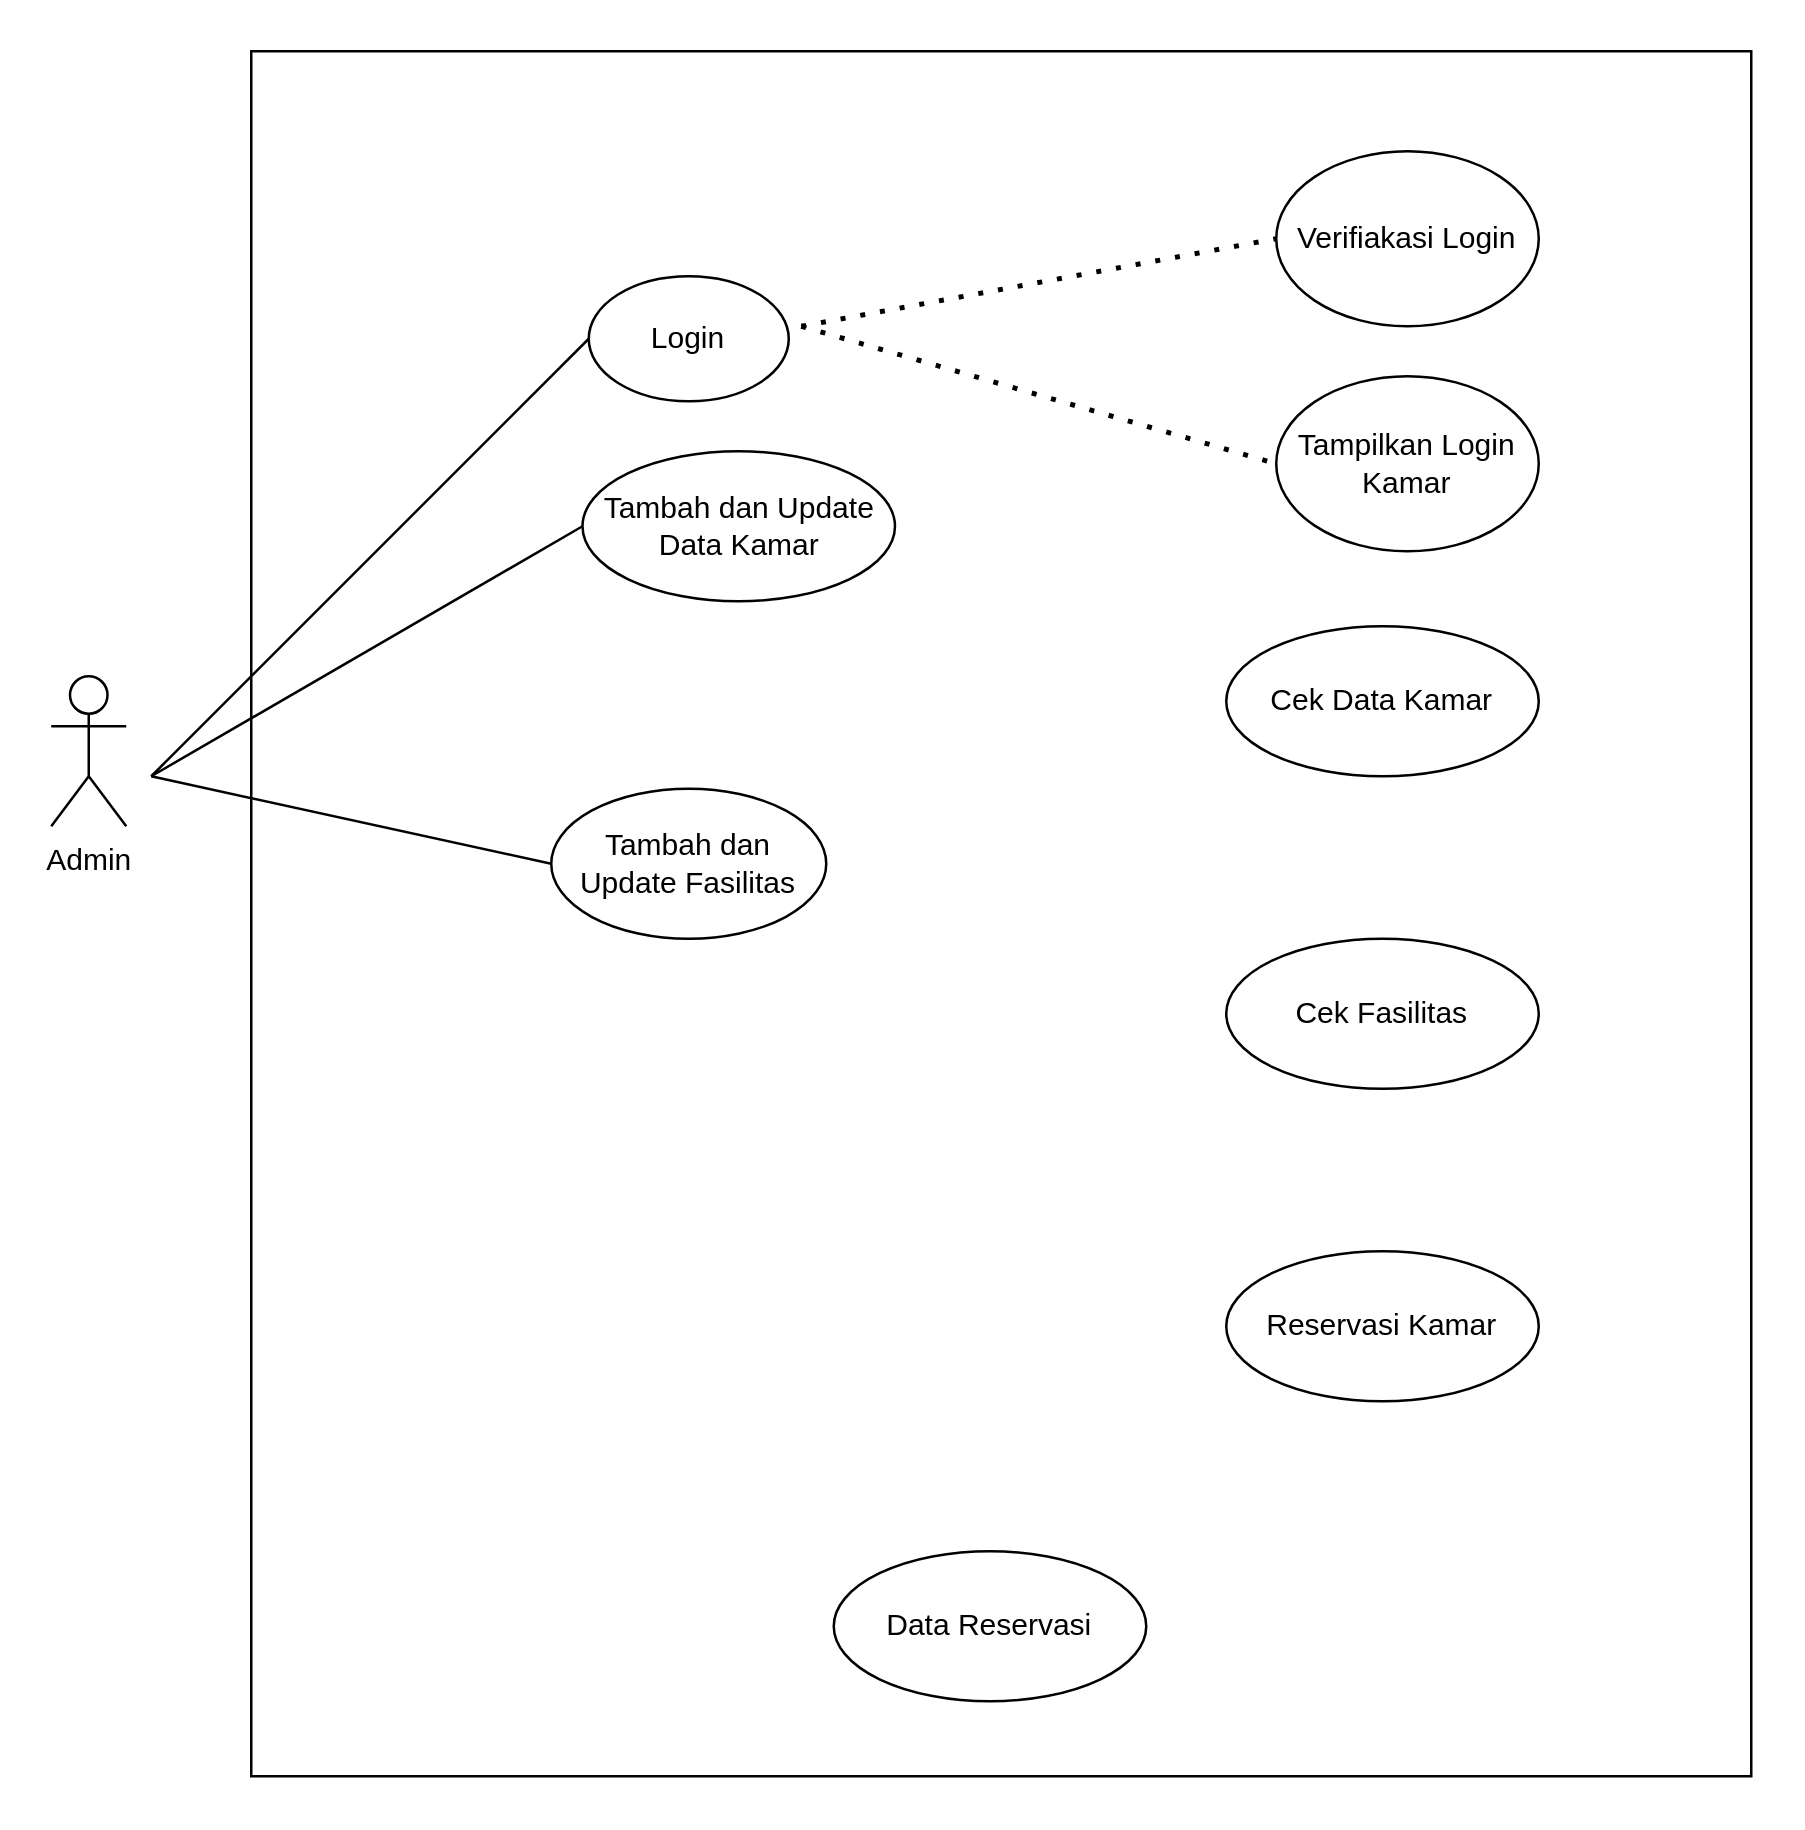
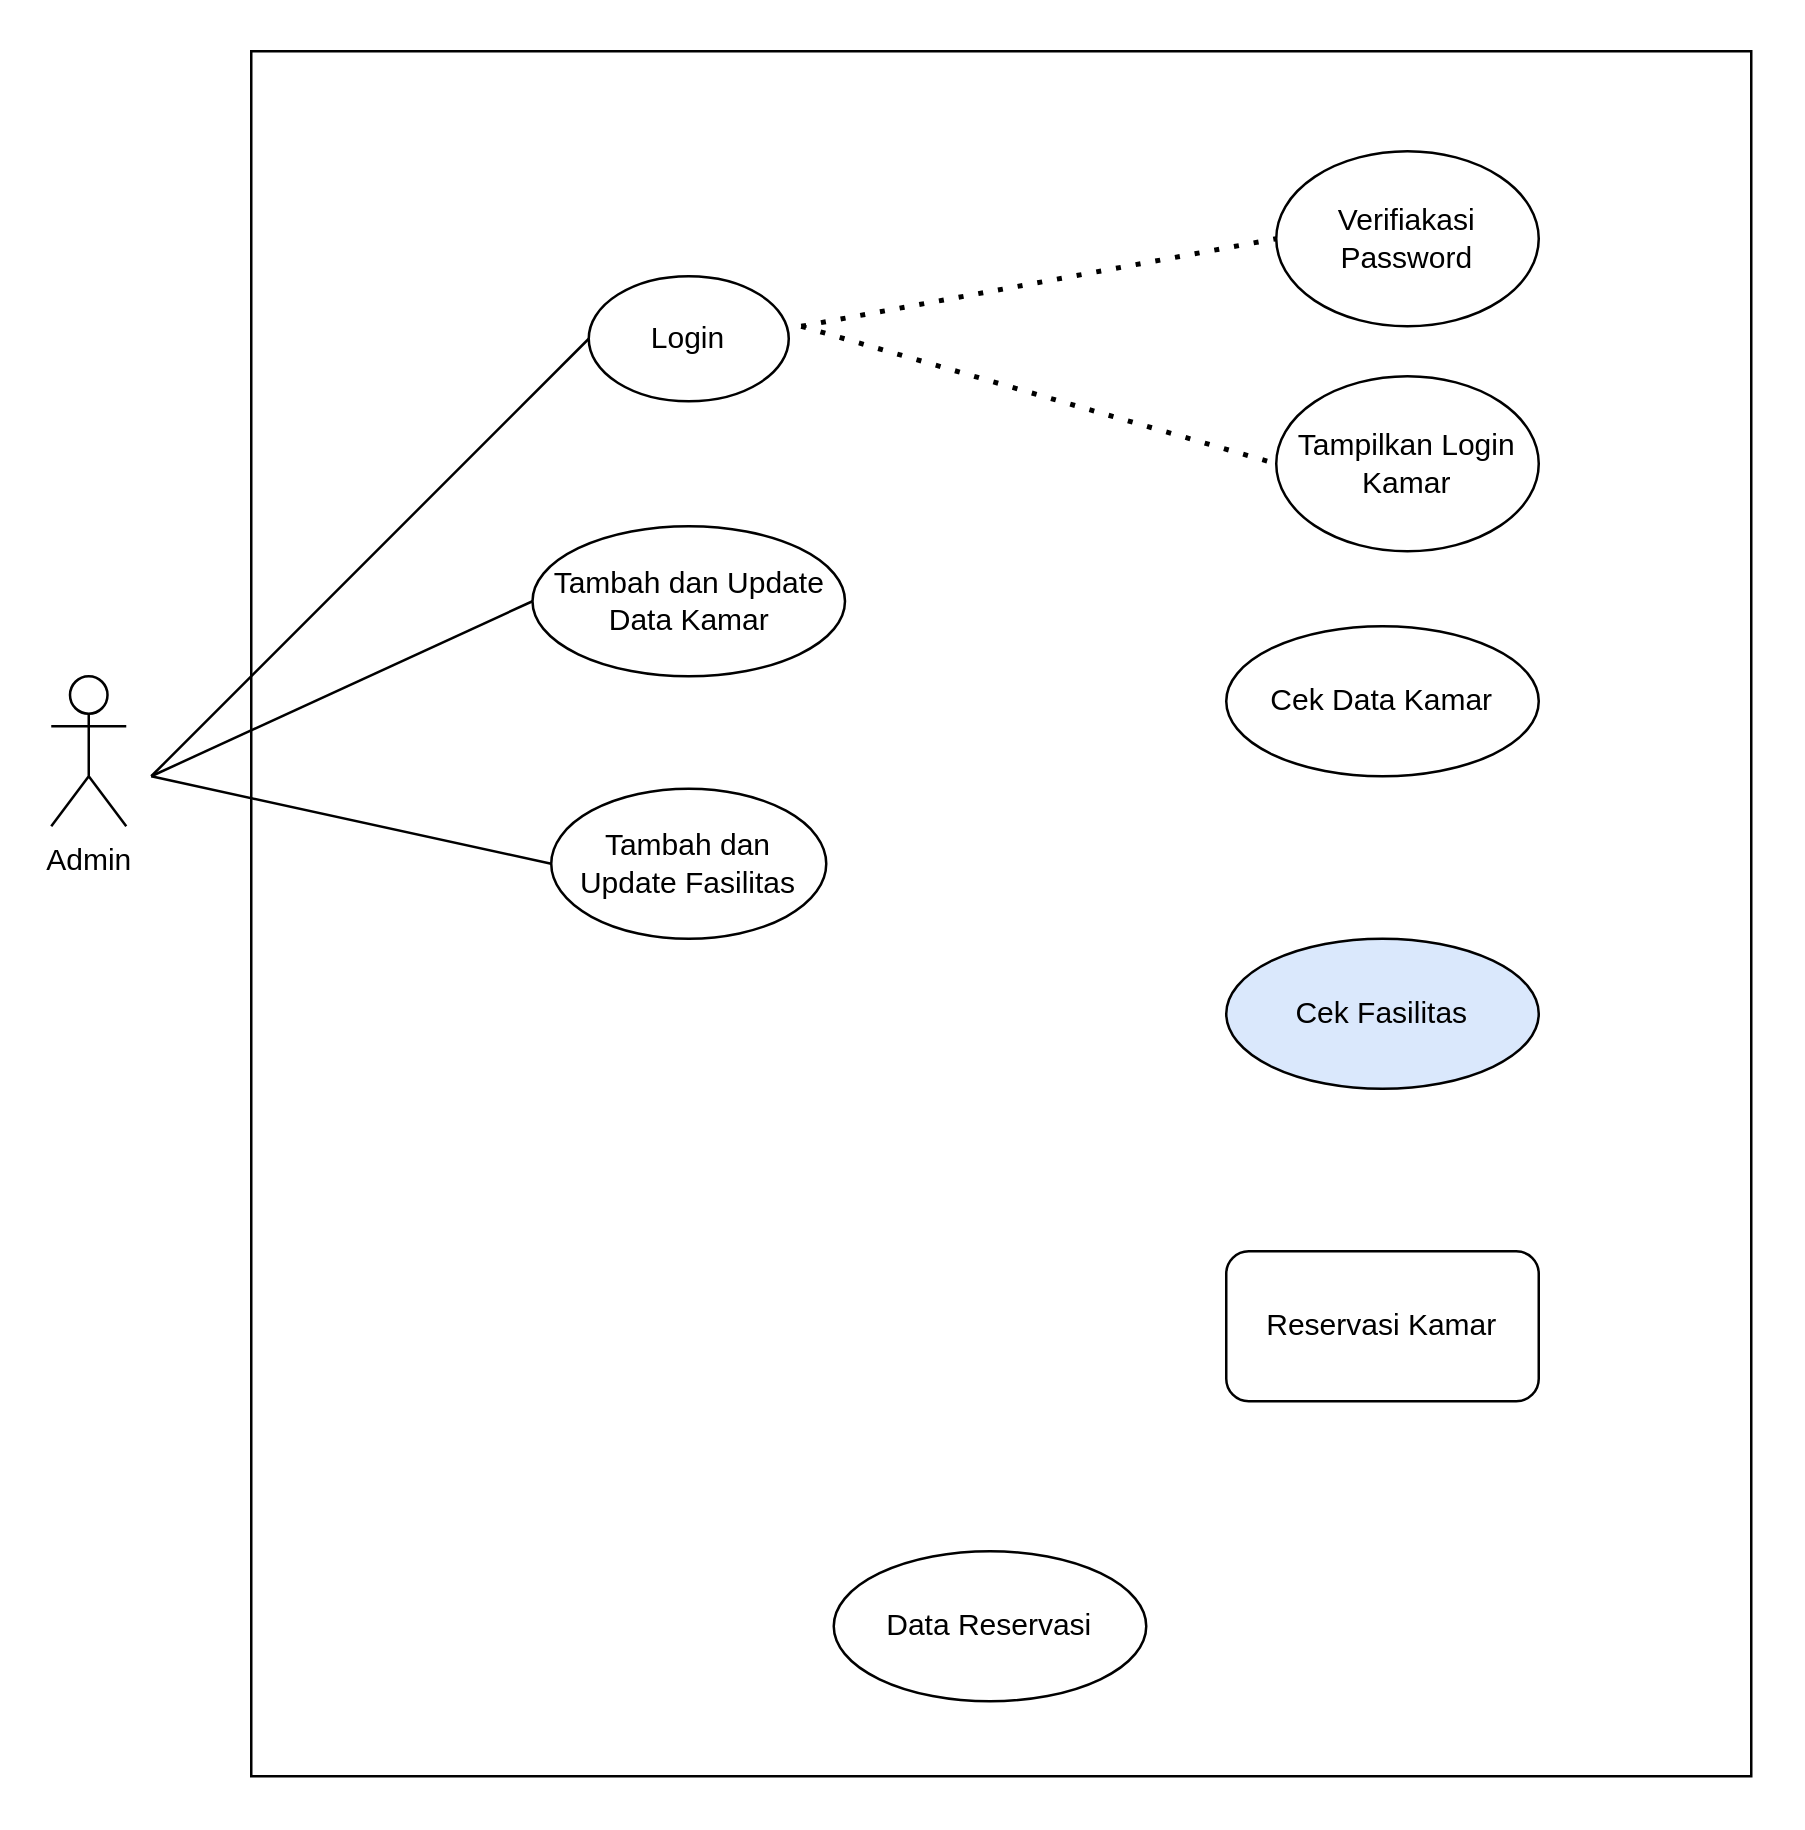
  <mxCell id="0" />
  <mxCell id="1" parent="0" />
  <mxCell id="2" value="" style="rounded=0;whiteSpace=wrap;html=1;gradientColor=#ffffff;" vertex="1" parent="1"><mxGeometry x="100" y="20" width="600" height="690" as="geometry" /></mxCell>
  <mxCell id="3" value="Login" style="ellipse;whiteSpace=wrap;html=1;" vertex="1" parent="1"><mxGeometry x="235" y="110" width="80" height="50" as="geometry" /></mxCell>
- <mxCell id="4" value="Verifiakasi Login" style="ellipse;whiteSpace=wrap;html=1;fillColor=none;gradientColor=none;" vertex="1" parent="1"><mxGeometry x="510" y="60" width="105" height="70" as="geometry" /></mxCell>
+ <mxCell id="4" value="Verifiakasi Password" style="ellipse;whiteSpace=wrap;html=1;fillColor=none;gradientColor=none;" vertex="1" parent="1"><mxGeometry x="510" y="60" width="105" height="70" as="geometry" /></mxCell>
  <mxCell id="5" value="Tampilkan Login Kamar" style="ellipse;whiteSpace=wrap;html=1;fillColor=none;gradientColor=none;" vertex="1" parent="1"><mxGeometry x="510" y="150" width="105" height="70" as="geometry" /></mxCell>
  <mxCell id="6" value="Tambah dan Update Fasilitas" style="ellipse;whiteSpace=wrap;html=1;" vertex="1" parent="1"><mxGeometry x="220" y="315" width="110" height="60" as="geometry" /></mxCell>
- <mxCell id="7" value="Tambah dan Update Data Kamar" style="ellipse;whiteSpace=wrap;html=1;" vertex="1" parent="1"><mxGeometry x="232.5" y="180" width="125" height="60" as="geometry" /></mxCell>
+ <mxCell id="7" value="Tambah dan Update Data Kamar" style="ellipse;whiteSpace=wrap;html=1;" vertex="1" parent="1"><mxGeometry x="212.5" y="210" width="125" height="60" as="geometry" /></mxCell>
  <mxCell id="8" value="Admin" style="shape=umlActor;verticalLabelPosition=bottom;verticalAlign=top;html=1;fontColor=#000000;fillColor=none;gradientColor=none;" vertex="1" parent="1"><mxGeometry x="20" y="270" width="30" height="60" as="geometry" /></mxCell>
  <mxCell id="9" value="" style="endArrow=none;html=1;rounded=0;fontColor=#000000;entryX=0;entryY=0.5;entryDx=0;entryDy=0;" edge="1" parent="1" target="3"><mxGeometry width="50" height="50" relative="1" as="geometry"><mxPoint x="60" y="310" as="sourcePoint" /><mxPoint x="110" y="240" as="targetPoint" /></mxGeometry></mxCell>
  <mxCell id="10" value="" style="endArrow=none;html=1;rounded=0;fontColor=#000000;entryX=0;entryY=0.5;entryDx=0;entryDy=0;" edge="1" parent="1" target="7"><mxGeometry width="50" height="50" relative="1" as="geometry"><mxPoint x="60" y="310" as="sourcePoint" /><mxPoint x="245" y="145" as="targetPoint" /></mxGeometry></mxCell>
  <mxCell id="11" value="" style="endArrow=none;html=1;rounded=0;fontColor=#000000;entryX=0;entryY=0.5;entryDx=0;entryDy=0;" edge="1" parent="1" target="6"><mxGeometry width="50" height="50" relative="1" as="geometry"><mxPoint x="60" y="310" as="sourcePoint" /><mxPoint x="222.5" y="250" as="targetPoint" /></mxGeometry></mxCell>
  <mxCell id="12" value="" style="endArrow=none;dashed=1;html=1;dashPattern=1 3;strokeWidth=2;rounded=0;fontColor=#000000;entryX=0;entryY=0.5;entryDx=0;entryDy=0;" edge="1" parent="1" target="4"><mxGeometry width="50" height="50" relative="1" as="geometry"><mxPoint x="320" y="130" as="sourcePoint" /><mxPoint x="370" y="80" as="targetPoint" /></mxGeometry></mxCell>
  <mxCell id="13" value="" style="endArrow=none;dashed=1;html=1;dashPattern=1 3;strokeWidth=2;rounded=0;fontColor=#000000;entryX=0;entryY=0.5;entryDx=0;entryDy=0;" edge="1" parent="1" target="5"><mxGeometry width="50" height="50" relative="1" as="geometry"><mxPoint x="320" y="130" as="sourcePoint" /><mxPoint x="520" y="105" as="targetPoint" /></mxGeometry></mxCell>
  <mxCell id="14" value="Cek Data Kamar" style="ellipse;whiteSpace=wrap;html=1;" vertex="1" parent="1"><mxGeometry x="490" y="250" width="125" height="60" as="geometry" /></mxCell>
- <mxCell id="15" value="Cek Fasilitas" style="ellipse;whiteSpace=wrap;html=1;" vertex="1" parent="1"><mxGeometry x="490" y="375" width="125" height="60" as="geometry" /></mxCell>
- <mxCell id="16" value="Reservasi Kamar" style="ellipse;whiteSpace=wrap;html=1;" vertex="1" parent="1"><mxGeometry x="490" y="500" width="125" height="60" as="geometry" /></mxCell>
+ <mxCell id="15" value="Cek Fasilitas" style="ellipse;whiteSpace=wrap;html=1;fillColor=#dae8fc;" vertex="1" parent="1"><mxGeometry x="490" y="375" width="125" height="60" as="geometry" /></mxCell>
+ <mxCell id="16" value="Reservasi Kamar" style="whiteSpace=wrap;html=1;rounded=1;" vertex="1" parent="1"><mxGeometry x="490" y="500" width="125" height="60" as="geometry" /></mxCell>
  <mxCell id="17" value="Data Reservasi" style="ellipse;whiteSpace=wrap;html=1;" vertex="1" parent="1"><mxGeometry x="333" y="620" width="125" height="60" as="geometry" /></mxCell>
